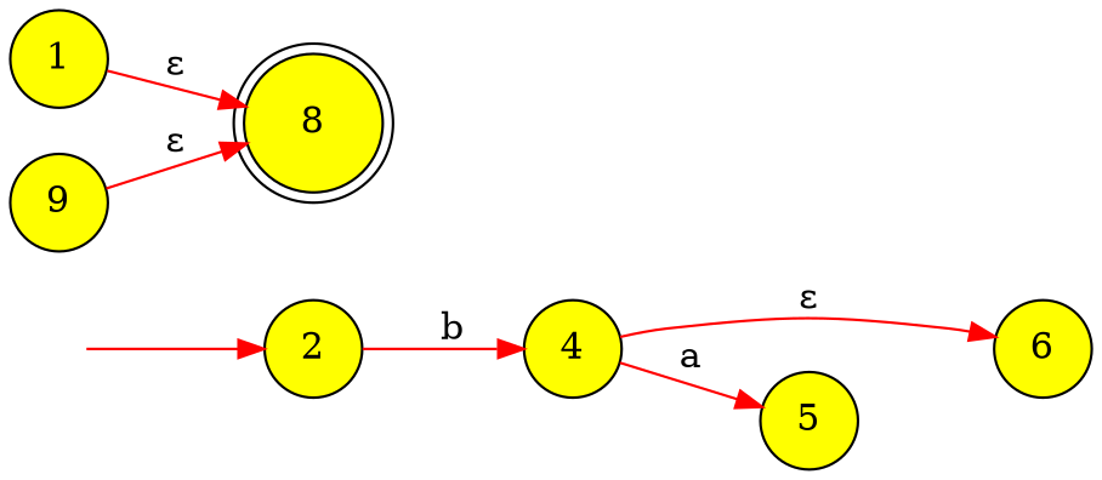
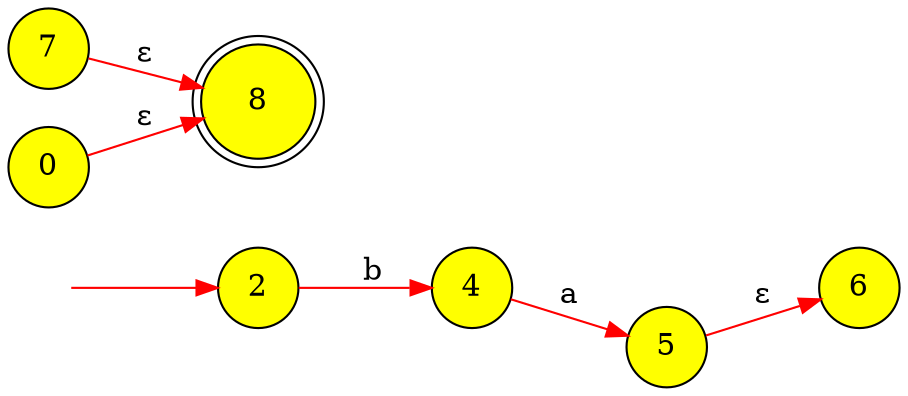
  digraph {
    rankdir=LR
    node [fillcolor=yellow shape=circle style=filled]
    edge [color=red]
    n1 [height=0.52778 label=6 width=0.52778]
-   n2 [height=0.52778 label=1 width=0.52778]
+   n2 [height=0.52778 label=7 width=0.52778]
    n3 [height=0.63889 label=8 shape=doublecircle width=0.63889]
-   n4 [height=0.52778 label=9 width=0.52778]
+   n4 [height=0.52778 label=0 width=0.52778]
    n5 [height=0.52778 label=2 width=0.52778]
    n6 [height=0.52778 label=4 width=0.52778]
    n7 [height=0.52778 label=5 width=0.52778]
    n8 [fillcolor=white height=0.375 label=" " shape=plaintext width=0.27778]
    n2 -> n3 [label=" ε "]
    n4 -> n3 [label=" ε "]
    n5 -> n6 [label=" b "]
    n6 -> n7 [label=" a "]
-   n6 -> n1 [label=" ε "]
+   n7 -> n1 [label=" ε "]
    n8 -> n5
  }
